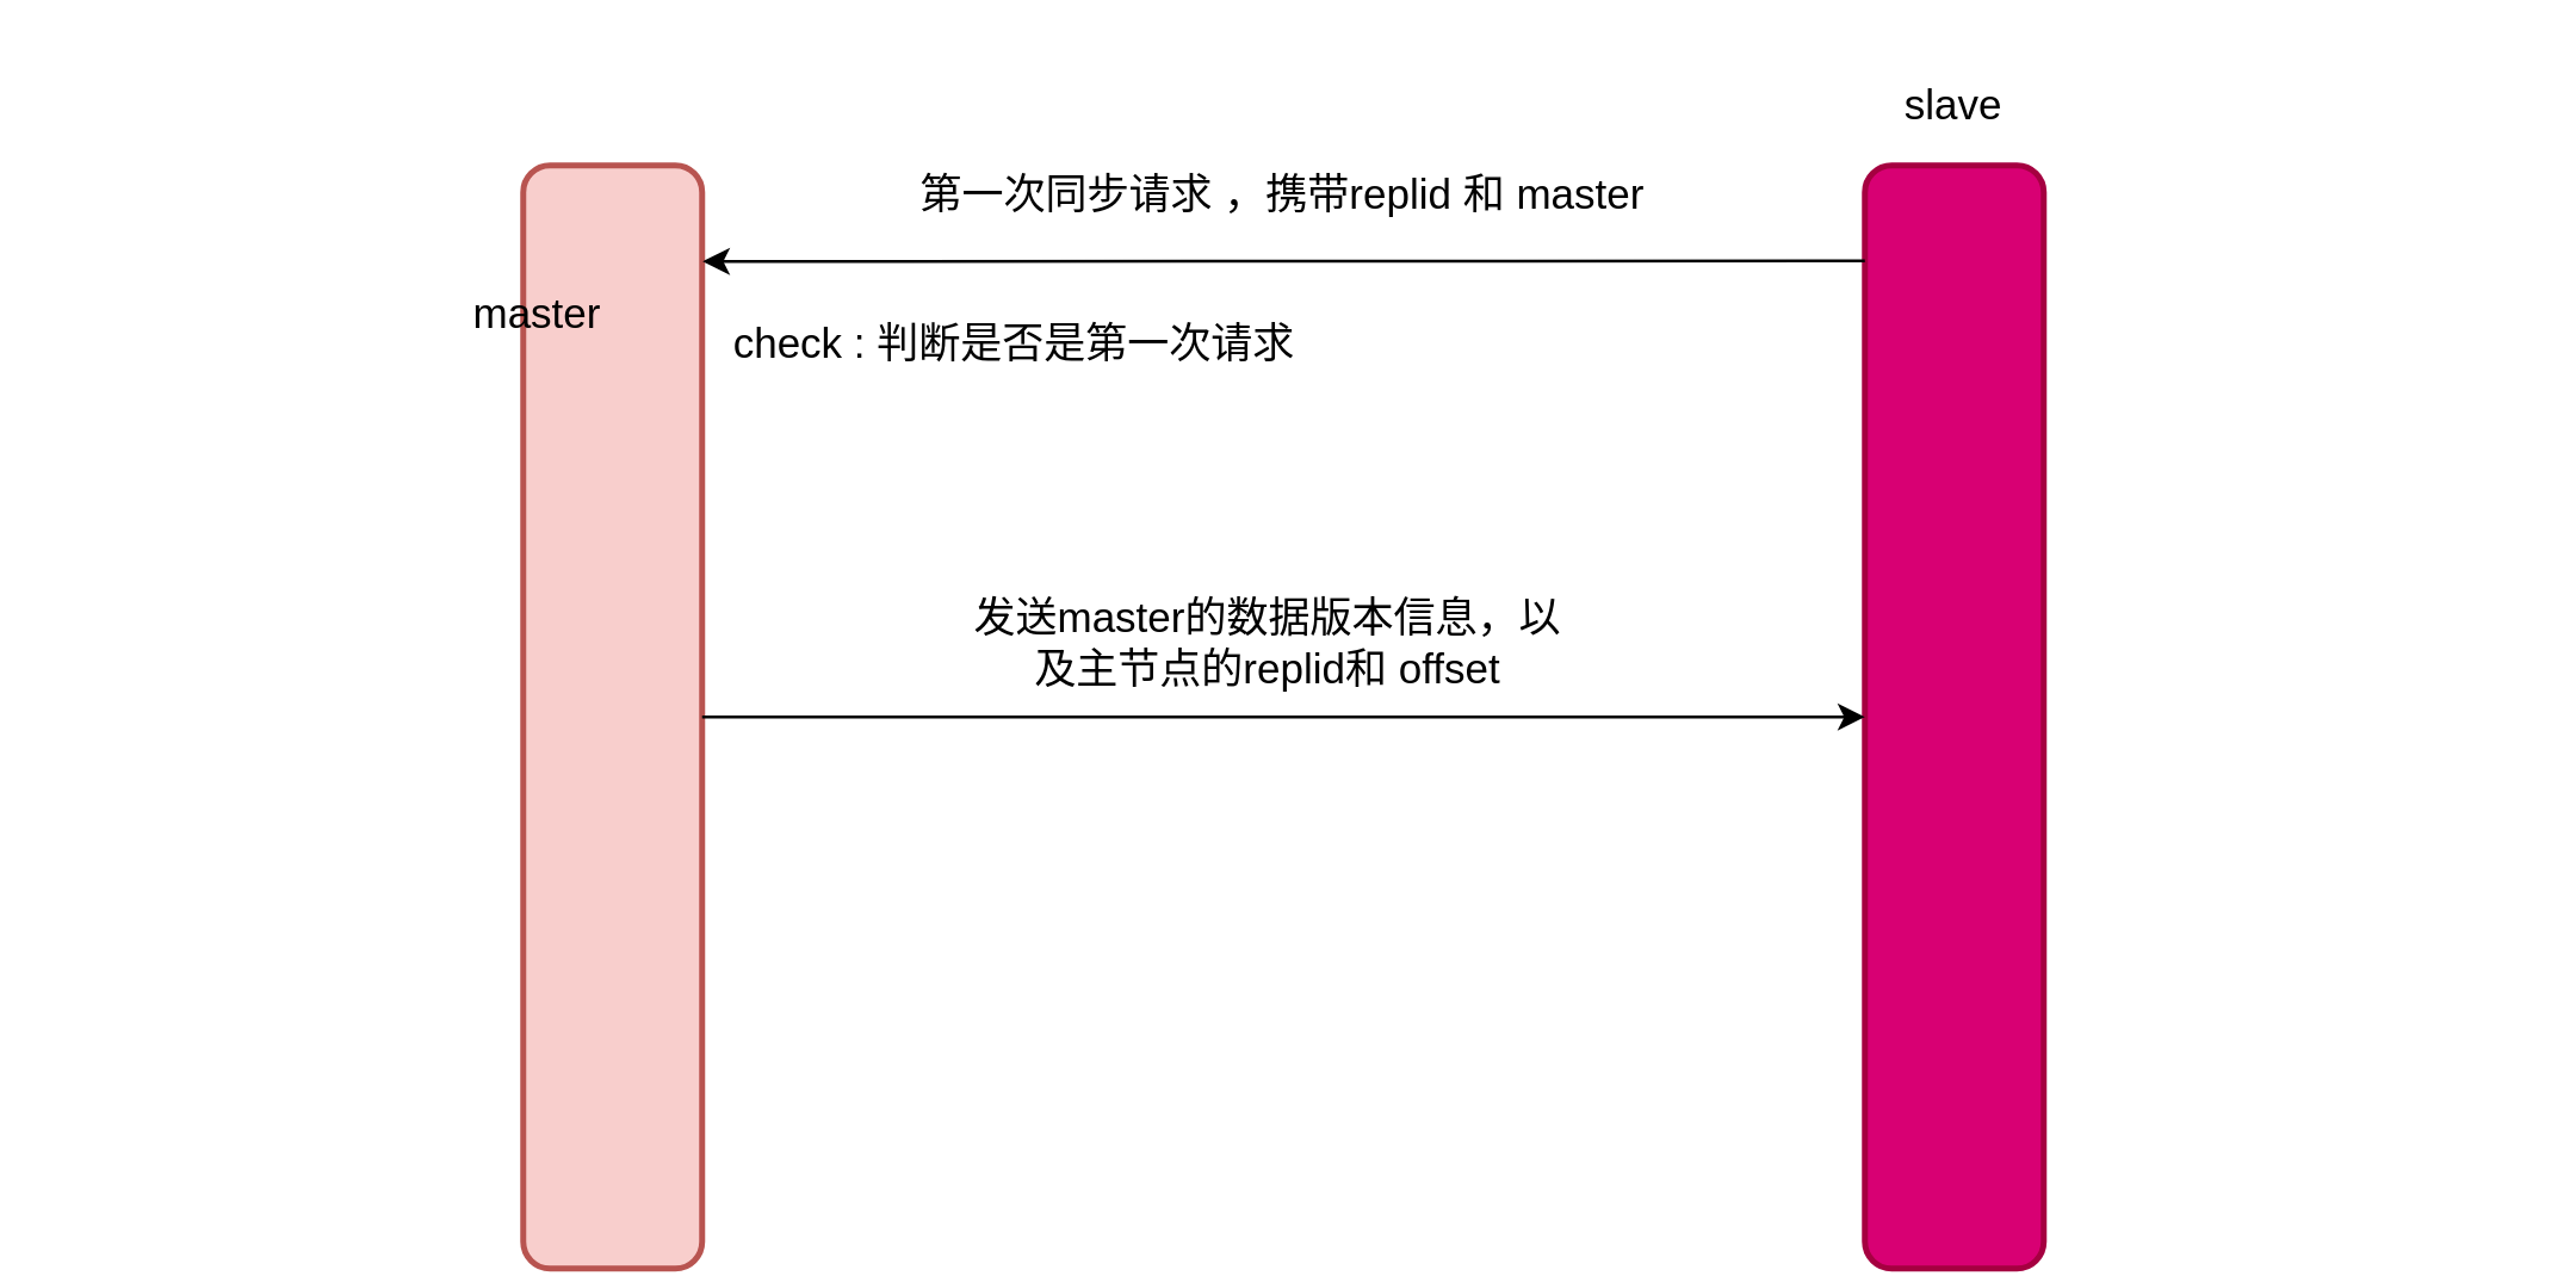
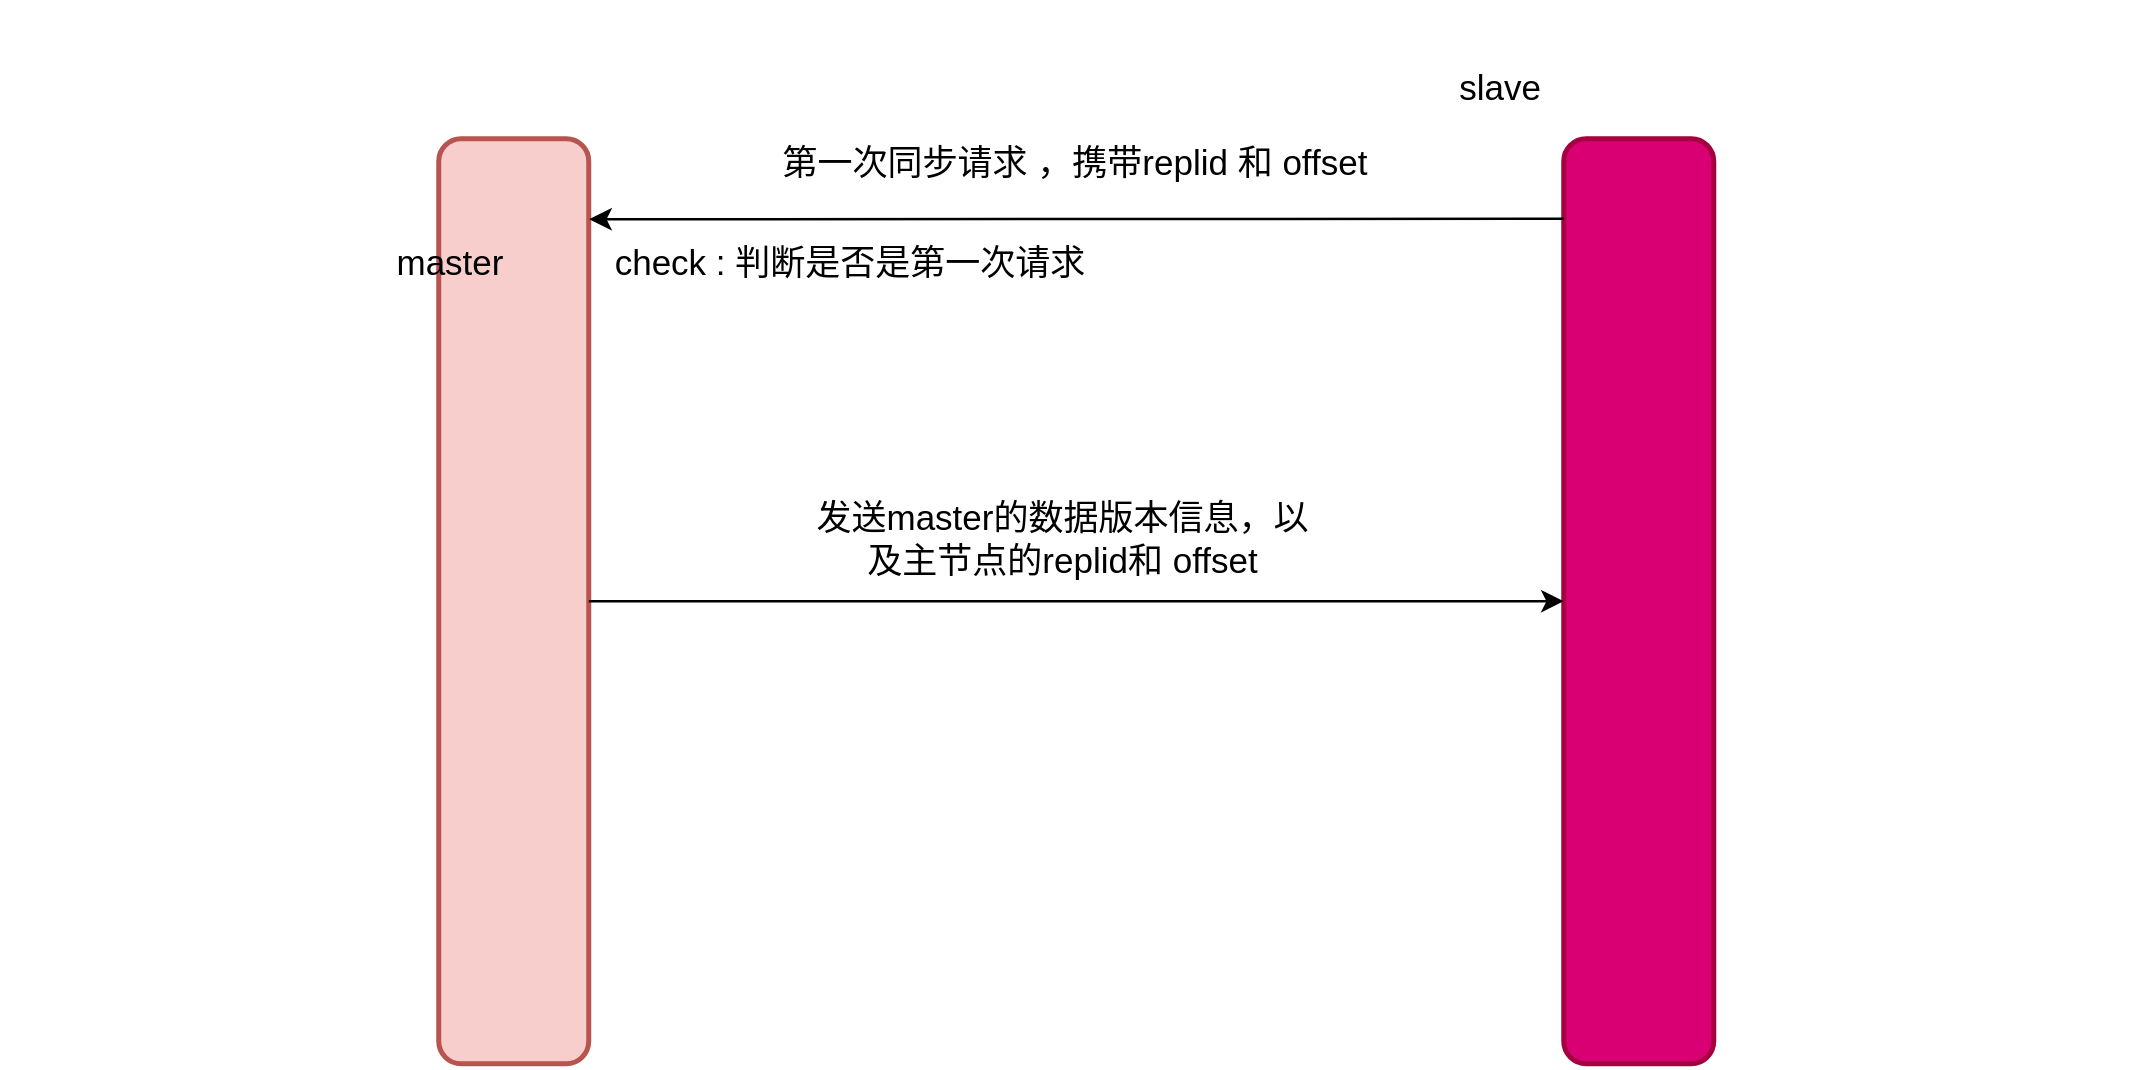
  <mxCell id="0" />
  <mxCell id="1" parent="0" />
  <mxCell id="2" value="" style="rounded=1;whiteSpace=wrap;html=1;rotation=90;strokeWidth=2;fillColor=#f8cecc;strokeColor=#b85450;" vertex="1" parent="1"><mxGeometry x="20" y="210" width="370" height="60" as="geometry" /></mxCell>
  <mxCell id="3" value="" style="rounded=1;whiteSpace=wrap;html=1;rotation=90;strokeWidth=2;fillColor=#d80073;fontColor=#ffffff;strokeColor=#A50040;" vertex="1" parent="1"><mxGeometry x="470" y="210" width="370" height="60" as="geometry" /></mxCell>
  <mxCell id="4" value="master" style="text;html=1;strokeColor=none;fillColor=none;align=center;verticalAlign=middle;whiteSpace=wrap;rounded=0;fontSize=14;" vertex="1" parent="1"><mxGeometry x="150" y="90" width="60" height="30" as="geometry" /></mxCell>
- <mxCell id="5" value="slave" style="text;html=1;strokeColor=none;fillColor=none;align=center;verticalAlign=middle;whiteSpace=wrap;rounded=0;strokeWidth=2;fontSize=14;" vertex="1" parent="1"><mxGeometry x="625" y="20" width="60" height="30" as="geometry" /></mxCell>
+ <mxCell id="5" value="slave" style="text;html=1;strokeColor=none;fillColor=none;align=center;verticalAlign=middle;whiteSpace=wrap;rounded=0;strokeWidth=2;fontSize=14;" vertex="1" parent="1"><mxGeometry x="570" y="20" width="60" height="30" as="geometry" /></mxCell>
  <mxCell id="6" value="" style="group" vertex="1" connectable="0" parent="1"><mxGeometry x="350" y="50" width="210" height="30" as="geometry" /></mxCell>
  <mxCell id="7" value="" style="group" vertex="1" connectable="0" parent="6"><mxGeometry width="210" height="30" as="geometry" /></mxCell>
  <mxCell id="8" style="edgeStyle=orthogonalEdgeStyle;rounded=0;orthogonalLoop=1;jettySize=auto;html=1;entryX=0.087;entryY=-0.003;entryDx=0;entryDy=0;fontSize=14;entryPerimeter=0;" edge="1" parent="7" target="2"><mxGeometry relative="1" as="geometry"><mxPoint x="275" y="37" as="sourcePoint" /><Array as="points"><mxPoint x="275" y="37" /></Array></mxGeometry></mxCell>
- <mxCell id="9" value="第一次同步请求 ，携带replid 和 master" style="text;html=1;strokeColor=none;fillColor=none;align=center;verticalAlign=middle;whiteSpace=wrap;rounded=0;fontSize=14;" vertex="1" parent="7"><mxGeometry x="-50" width="260" height="30" as="geometry" /></mxCell>
- <mxCell id="10" value="check : 判断是否是第一次请求" style="text;html=1;strokeColor=none;fillColor=none;align=center;verticalAlign=middle;whiteSpace=wrap;rounded=0;fontSize=14;" vertex="1" parent="1"><mxGeometry x="240" y="100" width="200" height="30" as="geometry" /></mxCell>
+ <mxCell id="9" value="第一次同步请求 ，携带replid 和 offset" style="text;html=1;strokeColor=none;fillColor=none;align=center;verticalAlign=middle;whiteSpace=wrap;rounded=0;fontSize=14;" vertex="1" parent="7"><mxGeometry x="-50" width="260" height="30" as="geometry" /></mxCell>
+ <mxCell id="10" value="check : 判断是否是第一次请求" style="text;html=1;strokeColor=none;fillColor=none;align=center;verticalAlign=middle;whiteSpace=wrap;rounded=0;fontSize=14;" vertex="1" parent="1"><mxGeometry x="240" y="90" width="200" height="30" as="geometry" /></mxCell>
  <mxCell id="11" value="" style="group" vertex="1" connectable="0" parent="1"><mxGeometry x="320" y="200" width="210" height="30" as="geometry" /></mxCell>
  <mxCell id="12" value="" style="group" vertex="1" connectable="0" parent="11"><mxGeometry width="210" height="30" as="geometry" /></mxCell>
  <mxCell id="13" style="edgeStyle=orthogonalEdgeStyle;rounded=0;orthogonalLoop=1;jettySize=auto;html=1;entryX=0.5;entryY=1;entryDx=0;entryDy=0;fontSize=14;" edge="1" parent="12" source="2" target="3"><mxGeometry relative="1" as="geometry" /></mxCell>
  <mxCell id="14" value="发送master的数据版本信息，以及主节点的replid和 offset" style="text;html=1;strokeColor=none;fillColor=none;align=center;verticalAlign=middle;whiteSpace=wrap;rounded=0;fontSize=14;" vertex="1" parent="12"><mxGeometry width="210" height="30" as="geometry" /></mxCell>
